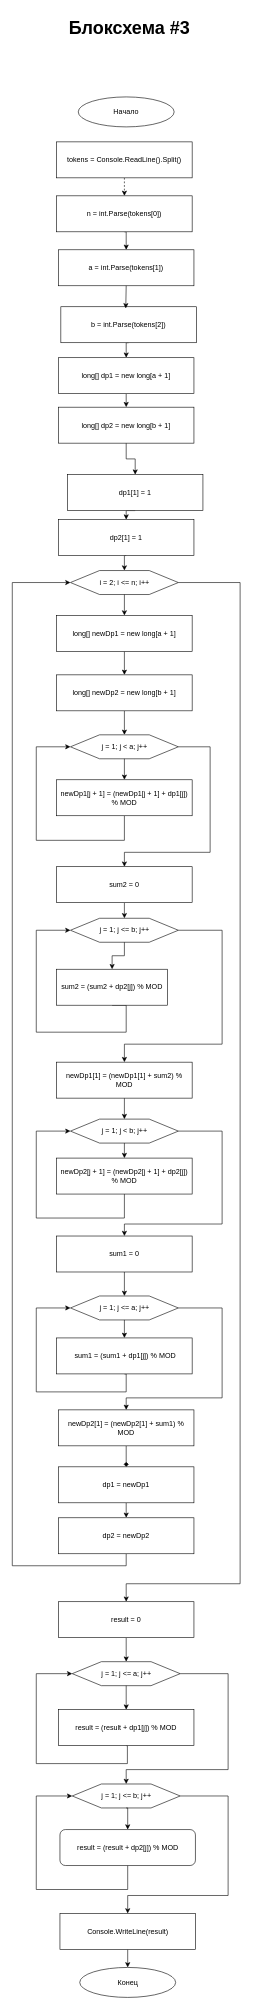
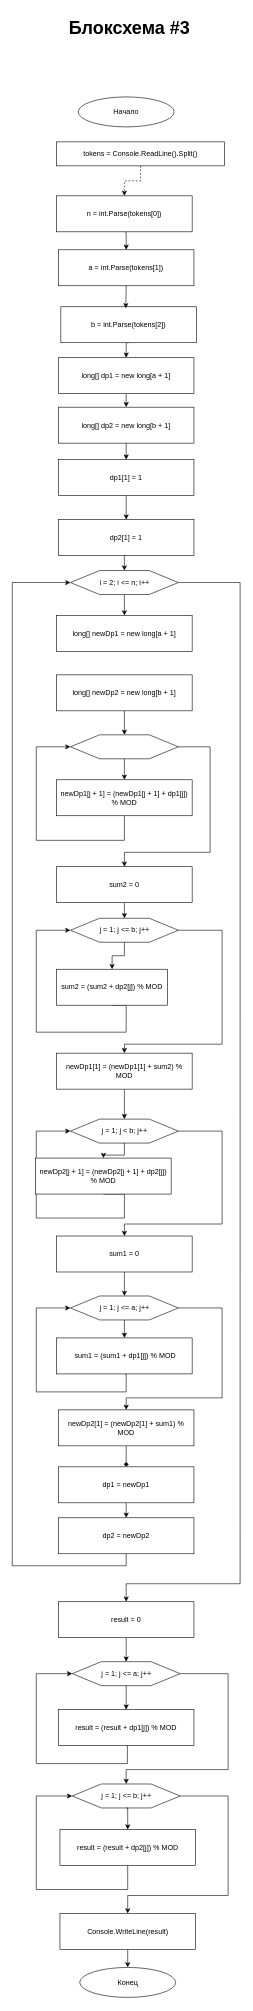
  <mxCell id="0" />
  <mxCell id="1" parent="0" />
  <mxCell id="2" value="Начало" style="ellipse;whiteSpace=wrap;html=1;" vertex="1" parent="1"><mxGeometry x="130" y="160" width="160" height="50" as="geometry" /></mxCell>
  <mxCell id="3" style="edgeStyle=orthogonalEdgeStyle;rounded=0;orthogonalLoop=1;jettySize=auto;html=1;exitX=0.5;exitY=1;exitDx=0;exitDy=0;entryX=0.5;entryY=0;entryDx=0;entryDy=0;" edge="1" parent="1" source="56" target="5"><mxGeometry relative="1" as="geometry"><mxPoint x="210" y="755" as="sourcePoint" /></mxGeometry></mxCell>
  <mxCell id="4" value="" style="group" vertex="1" connectable="0" parent="1"><mxGeometry x="117" y="950" width="180" height="40" as="geometry" /></mxCell>
  <mxCell id="5" value="" style="verticalLabelPosition=bottom;verticalAlign=top;html=1;shape=hexagon;perimeter=hexagonPerimeter2;arcSize=6;size=0.27;" vertex="1" parent="4"><mxGeometry width="180" height="40" as="geometry" /></mxCell>
  <mxCell id="6" value="i = 2; i &amp;lt;= n; i++" style="text;html=1;align=center;verticalAlign=middle;resizable=0;points=[];autosize=1;strokeColor=none;fillColor=none;" vertex="1" parent="4"><mxGeometry x="35" y="5" width="110" height="30" as="geometry" /></mxCell>
  <mxCell id="7" style="edgeStyle=orthogonalEdgeStyle;rounded=0;orthogonalLoop=1;jettySize=auto;html=1;exitX=0.5;exitY=1;exitDx=0;exitDy=0;entryX=0.5;entryY=0;entryDx=0;entryDy=0;" edge="1" parent="1" source="60" target="10"><mxGeometry relative="1" as="geometry"><mxPoint x="215.5" y="1400" as="sourcePoint" /></mxGeometry></mxCell>
  <mxCell id="8" style="edgeStyle=orthogonalEdgeStyle;rounded=0;orthogonalLoop=1;jettySize=auto;html=1;exitX=0.5;exitY=1;exitDx=0;exitDy=0;entryX=0.5;entryY=0;entryDx=0;entryDy=0;" edge="1" parent="1" source="5" target="59"><mxGeometry relative="1" as="geometry"><mxPoint x="214.486" y="1300" as="targetPoint" /></mxGeometry></mxCell>
  <mxCell id="9" value="" style="group" vertex="1" connectable="0" parent="1"><mxGeometry x="117" y="1224" width="180" height="40" as="geometry" /></mxCell>
  <mxCell id="10" value="" style="verticalLabelPosition=bottom;verticalAlign=top;html=1;shape=hexagon;perimeter=hexagonPerimeter2;arcSize=6;size=0.27;" vertex="1" parent="9"><mxGeometry width="180" height="40" as="geometry" /></mxCell>
- <mxCell id="11" value="j = 1; j &amp;lt; a; j++" style="text;html=1;align=center;verticalAlign=middle;resizable=0;points=[];autosize=1;strokeColor=none;fillColor=none;" vertex="1" parent="9"><mxGeometry x="40" y="5" width="100" height="30" as="geometry" /></mxCell>
  <mxCell id="12" style="edgeStyle=orthogonalEdgeStyle;rounded=0;orthogonalLoop=1;jettySize=auto;html=1;exitX=0.5;exitY=1;exitDx=0;exitDy=0;entryX=0;entryY=0.5;entryDx=0;entryDy=0;" edge="1" parent="1" source="61" target="10"><mxGeometry relative="1" as="geometry"><Array as="points"><mxPoint x="207" y="1400" /><mxPoint x="60" y="1400" /><mxPoint x="60" y="1244" /></Array><mxPoint x="214.5" y="1550" as="sourcePoint" /></mxGeometry></mxCell>
  <mxCell id="13" style="edgeStyle=orthogonalEdgeStyle;rounded=0;orthogonalLoop=1;jettySize=auto;html=1;exitX=1;exitY=0.5;exitDx=0;exitDy=0;entryX=0.5;entryY=0;entryDx=0;entryDy=0;" edge="1" parent="1" source="10" target="63"><mxGeometry relative="1" as="geometry"><mxPoint x="214.5" y="1630" as="targetPoint" /><Array as="points"><mxPoint x="350" y="1244" /><mxPoint x="350" y="1420" /><mxPoint x="207" y="1420" /></Array></mxGeometry></mxCell>
  <mxCell id="14" value="" style="group" vertex="1" connectable="0" parent="1"><mxGeometry x="117" y="1530" width="180" height="40" as="geometry" /></mxCell>
  <mxCell id="15" value="" style="verticalLabelPosition=bottom;verticalAlign=top;html=1;shape=hexagon;perimeter=hexagonPerimeter2;arcSize=6;size=0.27;" vertex="1" parent="14"><mxGeometry width="180" height="40" as="geometry" /></mxCell>
  <mxCell id="16" value="j = 1; j &amp;lt;= b; j++" style="text;html=1;align=center;verticalAlign=middle;resizable=0;points=[];autosize=1;strokeColor=none;fillColor=none;" vertex="1" parent="14"><mxGeometry x="35" y="5" width="110" height="30" as="geometry" /></mxCell>
  <mxCell id="17" style="edgeStyle=orthogonalEdgeStyle;rounded=0;orthogonalLoop=1;jettySize=auto;html=1;exitX=0.5;exitY=1;exitDx=0;exitDy=0;entryX=0;entryY=0.5;entryDx=0;entryDy=0;" edge="1" parent="1" source="65" target="15"><mxGeometry relative="1" as="geometry"><Array as="points"><mxPoint x="210" y="1675" /><mxPoint x="210" y="1720" /><mxPoint x="60" y="1720" /><mxPoint x="60" y="1550" /></Array></mxGeometry></mxCell>
  <mxCell id="18" style="edgeStyle=orthogonalEdgeStyle;rounded=0;orthogonalLoop=1;jettySize=auto;html=1;exitX=1;exitY=0.5;exitDx=0;exitDy=0;entryX=0.5;entryY=0;entryDx=0;entryDy=0;" edge="1" parent="1" source="15" target="68"><mxGeometry relative="1" as="geometry"><mxPoint x="214.5" y="1870" as="targetPoint" /><Array as="points"><mxPoint x="370" y="1550" /><mxPoint x="370" y="1740" /><mxPoint x="207" y="1740" /></Array></mxGeometry></mxCell>
  <mxCell id="19" value="" style="group" vertex="1" connectable="0" parent="1"><mxGeometry x="117" y="1865" width="180" height="40" as="geometry" /></mxCell>
  <mxCell id="20" value="" style="verticalLabelPosition=bottom;verticalAlign=top;html=1;shape=hexagon;perimeter=hexagonPerimeter2;arcSize=6;size=0.27;" vertex="1" parent="19"><mxGeometry width="180" height="40" as="geometry" /></mxCell>
  <mxCell id="21" value="j = 1; j &amp;lt; b; j++" style="text;html=1;align=center;verticalAlign=middle;resizable=0;points=[];autosize=1;strokeColor=none;fillColor=none;" vertex="1" parent="19"><mxGeometry x="40" y="5" width="100" height="30" as="geometry" /></mxCell>
  <mxCell id="22" style="edgeStyle=orthogonalEdgeStyle;rounded=0;orthogonalLoop=1;jettySize=auto;html=1;exitX=0.5;exitY=1;exitDx=0;exitDy=0;entryX=0;entryY=0.5;entryDx=0;entryDy=0;" edge="1" parent="1" source="69" target="20"><mxGeometry relative="1" as="geometry"><Array as="points"><mxPoint x="207" y="2030" /><mxPoint x="60" y="2030" /><mxPoint x="60" y="1885" /></Array><mxPoint x="214.5" y="2055" as="sourcePoint" /></mxGeometry></mxCell>
  <mxCell id="23" style="edgeStyle=orthogonalEdgeStyle;rounded=0;orthogonalLoop=1;jettySize=auto;html=1;exitX=0.5;exitY=1;exitDx=0;exitDy=0;entryX=0.5;entryY=0;entryDx=0;entryDy=0;" edge="1" parent="1" source="71" target="26"><mxGeometry relative="1" as="geometry"><mxPoint x="214.5" y="2155" as="sourcePoint" /></mxGeometry></mxCell>
  <mxCell id="24" style="edgeStyle=orthogonalEdgeStyle;rounded=0;orthogonalLoop=1;jettySize=auto;html=1;exitX=1;exitY=0.5;exitDx=0;exitDy=0;entryX=0.5;entryY=0;entryDx=0;entryDy=0;" edge="1" parent="1" source="20" target="71"><mxGeometry relative="1" as="geometry"><Array as="points"><mxPoint x="370" y="1885" /><mxPoint x="370" y="2040" /><mxPoint x="207" y="2040" /></Array><mxPoint x="214.5" y="2120" as="targetPoint" /></mxGeometry></mxCell>
  <mxCell id="25" value="" style="group" vertex="1" connectable="0" parent="1"><mxGeometry x="117" y="2160" width="180" height="40" as="geometry" /></mxCell>
  <mxCell id="26" value="" style="verticalLabelPosition=bottom;verticalAlign=top;html=1;shape=hexagon;perimeter=hexagonPerimeter2;arcSize=6;size=0.27;" vertex="1" parent="25"><mxGeometry width="180" height="40" as="geometry" /></mxCell>
  <mxCell id="27" value="j = 1; j &amp;lt;= a; j++" style="text;html=1;align=center;verticalAlign=middle;resizable=0;points=[];autosize=1;strokeColor=none;fillColor=none;" vertex="1" parent="25"><mxGeometry x="35" y="5" width="110" height="30" as="geometry" /></mxCell>
  <mxCell id="28" style="edgeStyle=orthogonalEdgeStyle;rounded=0;orthogonalLoop=1;jettySize=auto;html=1;exitX=0.5;exitY=1;exitDx=0;exitDy=0;entryX=0;entryY=0.5;entryDx=0;entryDy=0;" edge="1" parent="1" source="72" target="26"><mxGeometry relative="1" as="geometry"><Array as="points"><mxPoint x="210" y="2290" /><mxPoint x="210" y="2320" /><mxPoint x="60" y="2320" /><mxPoint x="60" y="2180" /></Array><mxPoint x="214.5" y="2285" as="sourcePoint" /></mxGeometry></mxCell>
  <mxCell id="29" style="edgeStyle=orthogonalEdgeStyle;rounded=0;orthogonalLoop=1;jettySize=auto;html=1;exitX=0.5;exitY=1;exitDx=0;exitDy=0;entryX=0;entryY=0.5;entryDx=0;entryDy=0;" edge="1" parent="1" source="79" target="5"><mxGeometry relative="1" as="geometry"><Array as="points"><mxPoint x="210" y="2610" /><mxPoint x="20" y="2610" /><mxPoint x="20" y="970" /></Array><mxPoint x="214.5" y="2525" as="sourcePoint" /></mxGeometry></mxCell>
  <mxCell id="30" style="edgeStyle=orthogonalEdgeStyle;rounded=0;orthogonalLoop=1;jettySize=auto;html=1;exitX=1;exitY=0.5;exitDx=0;exitDy=0;entryX=0.5;entryY=0;entryDx=0;entryDy=0;" edge="1" parent="1" source="5" target="81"><mxGeometry relative="1" as="geometry"><mxPoint x="214.52" y="2770" as="targetPoint" /><Array as="points"><mxPoint x="400" y="970" /><mxPoint x="400" y="2640" /><mxPoint x="210" y="2640" /></Array></mxGeometry></mxCell>
  <mxCell id="31" value="" style="group" vertex="1" connectable="0" parent="1"><mxGeometry x="120" y="2770" width="180" height="40" as="geometry" /></mxCell>
  <mxCell id="32" value="" style="verticalLabelPosition=bottom;verticalAlign=top;html=1;shape=hexagon;perimeter=hexagonPerimeter2;arcSize=6;size=0.27;" vertex="1" parent="31"><mxGeometry width="180" height="40" as="geometry" /></mxCell>
  <mxCell id="33" value="j = 1; j &amp;lt;= a; j++" style="text;html=1;align=center;verticalAlign=middle;resizable=0;points=[];autosize=1;strokeColor=none;fillColor=none;" vertex="1" parent="31"><mxGeometry x="35" y="5" width="110" height="30" as="geometry" /></mxCell>
  <mxCell id="34" style="edgeStyle=orthogonalEdgeStyle;rounded=0;orthogonalLoop=1;jettySize=auto;html=1;exitX=0.5;exitY=1;exitDx=0;exitDy=0;entryX=0;entryY=0.5;entryDx=0;entryDy=0;" edge="1" parent="1" source="82" target="32"><mxGeometry relative="1" as="geometry"><Array as="points"><mxPoint x="212" y="2940" /><mxPoint x="60" y="2940" /><mxPoint x="60" y="2790" /></Array><mxPoint x="214.52" y="2950" as="sourcePoint" /></mxGeometry></mxCell>
  <mxCell id="35" style="edgeStyle=orthogonalEdgeStyle;rounded=0;orthogonalLoop=1;jettySize=auto;html=1;exitX=0.5;exitY=1;exitDx=0;exitDy=0;entryX=0;entryY=0.5;entryDx=0;entryDy=0;" edge="1" parent="1" source="85" target="37"><mxGeometry relative="1" as="geometry"><Array as="points"><mxPoint x="213" y="3150" /><mxPoint x="60" y="3150" /><mxPoint x="60" y="2994" /></Array><mxPoint x="214.52" y="3160" as="sourcePoint" /></mxGeometry></mxCell>
  <mxCell id="36" value="" style="group" vertex="1" connectable="0" parent="1"><mxGeometry x="120" y="2974" width="180" height="40" as="geometry" /></mxCell>
  <mxCell id="37" value="" style="verticalLabelPosition=bottom;verticalAlign=top;html=1;shape=hexagon;perimeter=hexagonPerimeter2;arcSize=6;size=0.27;" vertex="1" parent="36"><mxGeometry width="180" height="40" as="geometry" /></mxCell>
  <mxCell id="38" value="j = 1; j &amp;lt;= b; j++" style="text;html=1;align=center;verticalAlign=middle;resizable=0;points=[];autosize=1;strokeColor=none;fillColor=none;" vertex="1" parent="36"><mxGeometry x="35" y="5" width="110" height="30" as="geometry" /></mxCell>
  <mxCell id="39" style="edgeStyle=orthogonalEdgeStyle;rounded=0;orthogonalLoop=1;jettySize=auto;html=1;exitX=1;exitY=0.5;exitDx=0;exitDy=0;entryX=0.5;entryY=0;entryDx=0;entryDy=0;" edge="1" parent="1" source="32" target="37"><mxGeometry relative="1" as="geometry"><Array as="points"><mxPoint x="380" y="2790" /><mxPoint x="380" y="2950" /><mxPoint x="210" y="2950" /></Array></mxGeometry></mxCell>
  <mxCell id="40" style="edgeStyle=orthogonalEdgeStyle;rounded=0;orthogonalLoop=1;jettySize=auto;html=1;exitX=0.5;exitY=1;exitDx=0;exitDy=0;entryX=0.5;entryY=0;entryDx=0;entryDy=0;" edge="1" parent="1" source="84" target="41"><mxGeometry relative="1" as="geometry"><mxPoint x="214.52" y="3260" as="sourcePoint" /></mxGeometry></mxCell>
  <mxCell id="41" value="Конец" style="ellipse;whiteSpace=wrap;html=1;" vertex="1" parent="1"><mxGeometry x="132.5" y="3280" width="160" height="50" as="geometry" /></mxCell>
  <mxCell id="42" value="&lt;font style=&quot;font-size: 30px;&quot;&gt;&lt;b style=&quot;&quot;&gt;Блоксхема #3&lt;/b&gt;&lt;/font&gt;" style="text;html=1;align=center;verticalAlign=middle;resizable=0;points=[];autosize=1;strokeColor=none;fillColor=none;" vertex="1" parent="1"><mxGeometry x="99.5" y="20" width="230" height="50" as="geometry" /></mxCell>
  <mxCell id="43" style="edgeStyle=orthogonalEdgeStyle;rounded=0;orthogonalLoop=1;jettySize=auto;html=1;exitX=0.5;exitY=1;exitDx=0;exitDy=0;entryX=0.5;entryY=0;entryDx=0;entryDy=0;dashed=1;" edge="1" parent="1" source="44" target="46"><mxGeometry relative="1" as="geometry" /></mxCell>
- <mxCell id="44" value="tokens = Console.ReadLine().Split()" style="rounded=0;whiteSpace=wrap;html=1;" vertex="1" parent="1"><mxGeometry x="94" y="235" width="226" height="60" as="geometry" /></mxCell>
+ <mxCell id="44" value="tokens = Console.ReadLine().Split()" style="rounded=0;whiteSpace=wrap;html=1;" vertex="1" parent="1"><mxGeometry x="94" y="235" width="280" height="40" as="geometry" /></mxCell>
  <mxCell id="45" style="edgeStyle=orthogonalEdgeStyle;rounded=0;orthogonalLoop=1;jettySize=auto;html=1;exitX=0.5;exitY=1;exitDx=0;exitDy=0;entryX=0.5;entryY=0;entryDx=0;entryDy=0;" edge="1" parent="1" source="46" target="47"><mxGeometry relative="1" as="geometry" /></mxCell>
  <mxCell id="46" value="n = int.Parse(tokens[0])" style="rounded=0;whiteSpace=wrap;html=1;" vertex="1" parent="1"><mxGeometry x="94" y="325" width="226" height="60" as="geometry" /></mxCell>
  <mxCell id="47" value="a = int.Parse(tokens[1])" style="rounded=0;whiteSpace=wrap;html=1;" vertex="1" parent="1"><mxGeometry x="97" y="415" width="226" height="60" as="geometry" /></mxCell>
  <mxCell id="48" style="edgeStyle=orthogonalEdgeStyle;rounded=0;orthogonalLoop=1;jettySize=auto;html=1;exitX=0.5;exitY=1;exitDx=0;exitDy=0;entryX=0.5;entryY=0;entryDx=0;entryDy=0;" edge="1" parent="1" source="49" target="51"><mxGeometry relative="1" as="geometry" /></mxCell>
  <mxCell id="49" value="b = int.Parse(tokens[2])" style="rounded=0;whiteSpace=wrap;html=1;" vertex="1" parent="1"><mxGeometry x="101" y="510" width="226" height="60" as="geometry" /></mxCell>
  <mxCell id="50" style="edgeStyle=orthogonalEdgeStyle;rounded=0;orthogonalLoop=1;jettySize=auto;html=1;exitX=0.5;exitY=1;exitDx=0;exitDy=0;entryX=0.5;entryY=0;entryDx=0;entryDy=0;" edge="1" parent="1" source="51" target="53"><mxGeometry relative="1" as="geometry" /></mxCell>
  <mxCell id="51" value="long[] dp1 = new long[a + 1]" style="rounded=0;whiteSpace=wrap;html=1;" vertex="1" parent="1"><mxGeometry x="97" y="595" width="226" height="60" as="geometry" /></mxCell>
  <mxCell id="52" style="edgeStyle=orthogonalEdgeStyle;rounded=0;orthogonalLoop=1;jettySize=auto;html=1;exitX=0.5;exitY=1;exitDx=0;exitDy=0;entryX=0.5;entryY=0;entryDx=0;entryDy=0;" edge="1" parent="1" source="53" target="55"><mxGeometry relative="1" as="geometry" /></mxCell>
  <mxCell id="53" value="long[] dp2 = new long[b + 1]" style="rounded=0;whiteSpace=wrap;html=1;" vertex="1" parent="1"><mxGeometry x="97" y="677.5" width="226" height="60" as="geometry" /></mxCell>
  <mxCell id="54" style="edgeStyle=orthogonalEdgeStyle;rounded=0;orthogonalLoop=1;jettySize=auto;html=1;exitX=0.5;exitY=1;exitDx=0;exitDy=0;entryX=0.5;entryY=0;entryDx=0;entryDy=0;" edge="1" parent="1" source="55" target="56"><mxGeometry relative="1" as="geometry" /></mxCell>
- <mxCell id="55" value="dp1[1] = 1" style="rounded=0;whiteSpace=wrap;html=1;" vertex="1" parent="1"><mxGeometry x="112" y="790" width="226" height="60" as="geometry" /></mxCell>
+ <mxCell id="55" value="dp1[1] = 1" style="rounded=0;whiteSpace=wrap;html=1;" vertex="1" parent="1"><mxGeometry x="97" y="765" width="226" height="60" as="geometry" /></mxCell>
  <mxCell id="56" value="dp2&lt;span style=&quot;color: light-dark(rgb(0, 0, 0), rgb(255, 255, 255)); background-color: transparent;&quot;&gt;[1] = 1&lt;/span&gt;" style="rounded=0;whiteSpace=wrap;html=1;" vertex="1" parent="1"><mxGeometry x="97" y="865" width="226" height="60" as="geometry" /></mxCell>
  <mxCell id="57" style="edgeStyle=orthogonalEdgeStyle;rounded=0;orthogonalLoop=1;jettySize=auto;html=1;exitX=0.5;exitY=1;exitDx=0;exitDy=0;entryX=0.479;entryY=0.045;entryDx=0;entryDy=0;entryPerimeter=0;" edge="1" parent="1" source="47" target="49"><mxGeometry relative="1" as="geometry" /></mxCell>
- <mxCell id="58" style="edgeStyle=orthogonalEdgeStyle;rounded=0;orthogonalLoop=1;jettySize=auto;html=1;exitX=0.5;exitY=1;exitDx=0;exitDy=0;entryX=0.5;entryY=0;entryDx=0;entryDy=0;" edge="1" parent="1" source="59" target="60"><mxGeometry relative="1" as="geometry" /></mxCell>
  <mxCell id="59" value="long[] newDp1 = new long[a + 1]" style="rounded=0;whiteSpace=wrap;html=1;" vertex="1" parent="1"><mxGeometry x="94" y="1025" width="226" height="60" as="geometry" /></mxCell>
  <mxCell id="60" value="long[] newDp2 = new long[b + 1]" style="rounded=0;whiteSpace=wrap;html=1;" vertex="1" parent="1"><mxGeometry x="94" y="1124" width="226" height="60" as="geometry" /></mxCell>
  <mxCell id="61" value="newDp1[j + 1] = (newDp1[j + 1] + dp1[j]) % MOD" style="rounded=0;whiteSpace=wrap;html=1;" vertex="1" parent="1"><mxGeometry x="94" y="1299" width="226" height="60" as="geometry" /></mxCell>
  <mxCell id="62" style="edgeStyle=orthogonalEdgeStyle;rounded=0;orthogonalLoop=1;jettySize=auto;html=1;exitX=0.5;exitY=1;exitDx=0;exitDy=0;entryX=0.5;entryY=0;entryDx=0;entryDy=0;" edge="1" parent="1" source="63" target="15"><mxGeometry relative="1" as="geometry" /></mxCell>
  <mxCell id="63" value="sum2 = 0" style="rounded=0;whiteSpace=wrap;html=1;" vertex="1" parent="1"><mxGeometry x="94" y="1444" width="226" height="60" as="geometry" /></mxCell>
  <mxCell id="64" style="edgeStyle=orthogonalEdgeStyle;rounded=0;orthogonalLoop=1;jettySize=auto;html=1;exitX=0.5;exitY=1;exitDx=0;exitDy=0;entryX=0.5;entryY=0;entryDx=0;entryDy=0;" edge="1" parent="1" source="10" target="61"><mxGeometry relative="1" as="geometry" /></mxCell>
  <mxCell id="65" value="sum2 = (sum2 + dp2[j]) % MOD" style="rounded=0;whiteSpace=wrap;html=1;" vertex="1" parent="1"><mxGeometry x="94" y="1615" width="185" height="60" as="geometry" /></mxCell>
  <mxCell id="66" style="edgeStyle=orthogonalEdgeStyle;rounded=0;orthogonalLoop=1;jettySize=auto;html=1;exitX=0.5;exitY=1;exitDx=0;exitDy=0;entryX=0.5;entryY=0;entryDx=0;entryDy=0;" edge="1" parent="1" source="15" target="65"><mxGeometry relative="1" as="geometry" /></mxCell>
  <mxCell id="67" style="edgeStyle=orthogonalEdgeStyle;rounded=0;orthogonalLoop=1;jettySize=auto;html=1;exitX=0.5;exitY=1;exitDx=0;exitDy=0;entryX=0.5;entryY=0;entryDx=0;entryDy=0;" edge="1" parent="1" source="68" target="20"><mxGeometry relative="1" as="geometry" /></mxCell>
- <mxCell id="68" value="newDp1[1] = (newDp1[1] + sum2) % MOD" style="rounded=0;whiteSpace=wrap;html=1;" vertex="1" parent="1"><mxGeometry x="94" y="1770" width="226" height="60" as="geometry" /></mxCell>
- <mxCell id="69" value="newDp2[j + 1] = (newDp2[j + 1] + dp2[j]) % MOD" style="rounded=0;whiteSpace=wrap;html=1;" vertex="1" parent="1"><mxGeometry x="94" y="1930" width="226" height="60" as="geometry" /></mxCell>
+ <mxCell id="68" value="newDp1[1] = (newDp1[1] + sum2) % MOD" style="rounded=0;whiteSpace=wrap;html=1;" vertex="1" parent="1"><mxGeometry x="94" y="1755" width="226" height="60" as="geometry" /></mxCell>
+ <mxCell id="69" value="newDp2[j + 1] = (newDp2[j + 1] + dp2[j]) % MOD" style="rounded=0;whiteSpace=wrap;html=1;" vertex="1" parent="1"><mxGeometry x="59" y="1930" width="226" height="60" as="geometry" /></mxCell>
  <mxCell id="70" style="edgeStyle=orthogonalEdgeStyle;rounded=0;orthogonalLoop=1;jettySize=auto;html=1;exitX=0.5;exitY=1;exitDx=0;exitDy=0;entryX=0.5;entryY=0;entryDx=0;entryDy=0;" edge="1" parent="1" source="20" target="69"><mxGeometry relative="1" as="geometry" /></mxCell>
  <mxCell id="71" value="sum1 = 0" style="rounded=0;whiteSpace=wrap;html=1;" vertex="1" parent="1"><mxGeometry x="94" y="2060" width="226" height="60" as="geometry" /></mxCell>
  <mxCell id="72" value="&amp;nbsp;sum1 = (sum1 + dp1[j]) % MOD" style="rounded=0;whiteSpace=wrap;html=1;" vertex="1" parent="1"><mxGeometry x="94" y="2230" width="226" height="60" as="geometry" /></mxCell>
  <mxCell id="73" style="edgeStyle=orthogonalEdgeStyle;rounded=0;orthogonalLoop=1;jettySize=auto;html=1;exitX=0.5;exitY=1;exitDx=0;exitDy=0;entryX=0.5;entryY=0;entryDx=0;entryDy=0;" edge="1" parent="1" source="26" target="72"><mxGeometry relative="1" as="geometry" /></mxCell>
  <mxCell id="74" style="edgeStyle=orthogonalEdgeStyle;rounded=0;orthogonalLoop=1;jettySize=auto;html=1;exitX=0.5;exitY=1;exitDx=0;exitDy=0;entryX=0.5;entryY=0;entryDx=0;entryDy=0;endArrow=diamond;" edge="1" parent="1" source="75" target="78"><mxGeometry relative="1" as="geometry" /></mxCell>
  <mxCell id="75" value="newDp2[1] = (newDp2[1] + sum1) % MOD" style="rounded=0;whiteSpace=wrap;html=1;" vertex="1" parent="1"><mxGeometry x="97" y="2350" width="226" height="60" as="geometry" /></mxCell>
  <mxCell id="76" style="edgeStyle=orthogonalEdgeStyle;rounded=0;orthogonalLoop=1;jettySize=auto;html=1;exitX=1;exitY=0.5;exitDx=0;exitDy=0;entryX=0.5;entryY=0;entryDx=0;entryDy=0;" edge="1" parent="1" source="26" target="75"><mxGeometry relative="1" as="geometry"><Array as="points"><mxPoint x="370" y="2180" /><mxPoint x="370" y="2330" /><mxPoint x="210" y="2330" /></Array></mxGeometry></mxCell>
  <mxCell id="77" style="edgeStyle=orthogonalEdgeStyle;rounded=0;orthogonalLoop=1;jettySize=auto;html=1;exitX=0.5;exitY=1;exitDx=0;exitDy=0;entryX=0.5;entryY=0;entryDx=0;entryDy=0;" edge="1" parent="1" source="78" target="79"><mxGeometry relative="1" as="geometry" /></mxCell>
  <mxCell id="78" value="dp1 = newDp1" style="rounded=0;whiteSpace=wrap;html=1;" vertex="1" parent="1"><mxGeometry x="97" y="2445" width="226" height="60" as="geometry" /></mxCell>
  <mxCell id="79" value="dp2 = newDp2" style="rounded=0;whiteSpace=wrap;html=1;" vertex="1" parent="1"><mxGeometry x="97" y="2530" width="226" height="60" as="geometry" /></mxCell>
  <mxCell id="80" style="edgeStyle=orthogonalEdgeStyle;rounded=0;orthogonalLoop=1;jettySize=auto;html=1;exitX=0.5;exitY=1;exitDx=0;exitDy=0;entryX=0.5;entryY=0;entryDx=0;entryDy=0;" edge="1" parent="1" source="81" target="32"><mxGeometry relative="1" as="geometry" /></mxCell>
  <mxCell id="81" value="result = 0" style="rounded=0;whiteSpace=wrap;html=1;" vertex="1" parent="1"><mxGeometry x="97" y="2670" width="226" height="60" as="geometry" /></mxCell>
  <mxCell id="82" value="result = (result + dp1[j]) % MOD" style="rounded=0;whiteSpace=wrap;html=1;" vertex="1" parent="1"><mxGeometry x="97" y="2850" width="226" height="60" as="geometry" /></mxCell>
  <mxCell id="83" style="edgeStyle=orthogonalEdgeStyle;rounded=0;orthogonalLoop=1;jettySize=auto;html=1;exitX=0.5;exitY=1;exitDx=0;exitDy=0;entryX=0.5;entryY=0;entryDx=0;entryDy=0;" edge="1" parent="1" source="32" target="82"><mxGeometry relative="1" as="geometry" /></mxCell>
  <mxCell id="84" value="Console.WriteLine(result)" style="rounded=0;whiteSpace=wrap;html=1;" vertex="1" parent="1"><mxGeometry x="99.5" y="3190" width="226" height="60" as="geometry" /></mxCell>
- <mxCell id="85" value="result = (result + dp2[j]) % MOD" style="whiteSpace=wrap;html=1;rounded=1;" vertex="1" parent="1"><mxGeometry x="99.5" y="3050" width="226" height="60" as="geometry" /></mxCell>
+ <mxCell id="85" value="result = (result + dp2[j]) % MOD" style="rounded=0;whiteSpace=wrap;html=1;" vertex="1" parent="1"><mxGeometry x="99.5" y="3050" width="226" height="60" as="geometry" /></mxCell>
  <mxCell id="86" style="edgeStyle=orthogonalEdgeStyle;rounded=0;orthogonalLoop=1;jettySize=auto;html=1;exitX=0.5;exitY=1;exitDx=0;exitDy=0;entryX=0.5;entryY=0;entryDx=0;entryDy=0;" edge="1" parent="1" source="37" target="85"><mxGeometry relative="1" as="geometry" /></mxCell>
  <mxCell id="87" style="edgeStyle=orthogonalEdgeStyle;rounded=0;orthogonalLoop=1;jettySize=auto;html=1;exitX=1;exitY=0.5;exitDx=0;exitDy=0;entryX=0.5;entryY=0;entryDx=0;entryDy=0;" edge="1" parent="1" source="37" target="84"><mxGeometry relative="1" as="geometry"><Array as="points"><mxPoint x="380" y="2994" /><mxPoint x="380" y="3160" /><mxPoint x="213" y="3160" /></Array></mxGeometry></mxCell>
